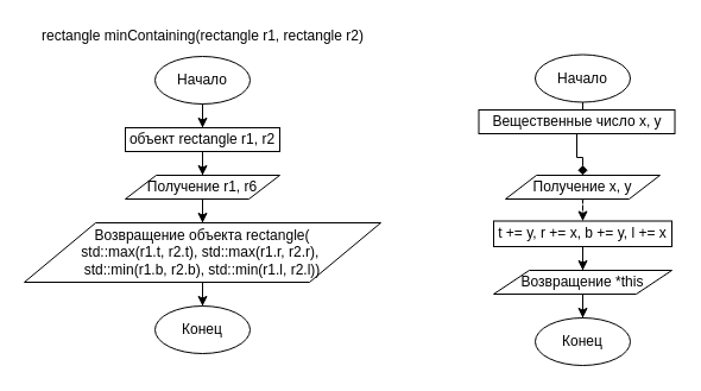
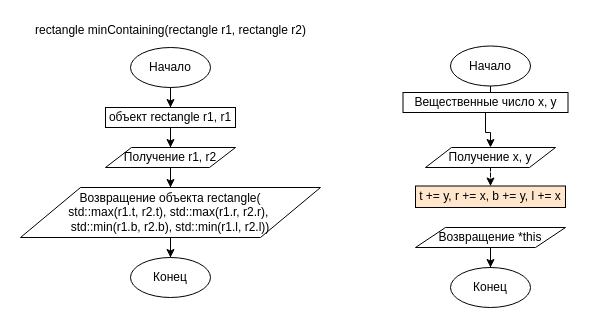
  <mxCell id="0" />
  <mxCell id="1" parent="0" />
  <mxCell id="2" style="edgeStyle=orthogonalEdgeStyle;rounded=0;orthogonalLoop=1;jettySize=auto;html=1;entryX=0.5;entryY=0;entryDx=0;entryDy=0;" edge="1" parent="1" source="3" target="5"><mxGeometry relative="1" as="geometry" /></mxCell>
  <mxCell id="3" value="Начало" style="ellipse;whiteSpace=wrap;html=1;" vertex="1" parent="1"><mxGeometry x="130" y="47" width="80" height="40" as="geometry" /></mxCell>
  <mxCell id="4" style="edgeStyle=orthogonalEdgeStyle;rounded=0;orthogonalLoop=1;jettySize=auto;html=1;" edge="1" parent="1" source="5" target="7"><mxGeometry relative="1" as="geometry" /></mxCell>
- <mxCell id="5" value="объект rectangle r1, r2" style="rounded=0;whiteSpace=wrap;html=1;" vertex="1" parent="1"><mxGeometry x="105" y="107" width="130" height="20" as="geometry" /></mxCell>
+ <mxCell id="5" value="объект rectangle r1, r1" style="rounded=0;whiteSpace=wrap;html=1;" vertex="1" parent="1"><mxGeometry x="105" y="107" width="130" height="20" as="geometry" /></mxCell>
  <mxCell id="6" style="edgeStyle=orthogonalEdgeStyle;rounded=0;orthogonalLoop=1;jettySize=auto;html=1;" edge="1" parent="1" source="7" target="9"><mxGeometry relative="1" as="geometry" /></mxCell>
- <mxCell id="7" value="Получение r1, r6" style="shape=parallelogram;perimeter=parallelogramPerimeter;whiteSpace=wrap;html=1;" vertex="1" parent="1"><mxGeometry x="105" y="147" width="130" height="20" as="geometry" /></mxCell>
+ <mxCell id="7" value="Получение r1, r2" style="shape=parallelogram;perimeter=parallelogramPerimeter;whiteSpace=wrap;html=1;" vertex="1" parent="1"><mxGeometry x="105" y="147" width="130" height="20" as="geometry" /></mxCell>
  <mxCell id="8" style="edgeStyle=orthogonalEdgeStyle;rounded=0;orthogonalLoop=1;jettySize=auto;html=1;" edge="1" parent="1" source="9" target="10"><mxGeometry relative="1" as="geometry" /></mxCell>
  <mxCell id="9" value="Возвращение объекта&amp;nbsp;&lt;span&gt;rectangle(&lt;/span&gt;&lt;div&gt;std::max(r1.t, r2.t),&amp;nbsp;&lt;span&gt;std::max(r1.r, r2.r),&amp;nbsp;&lt;/span&gt;&lt;/div&gt;&lt;div&gt;std::min(r1.b, r2.b),&amp;nbsp;&lt;span&gt;std::min(r1.l, r2.l)&lt;/span&gt;&lt;span&gt;)&lt;/span&gt;&lt;/div&gt;" style="shape=parallelogram;perimeter=parallelogramPerimeter;whiteSpace=wrap;html=1;" vertex="1" parent="1"><mxGeometry x="20" y="187" width="300" height="50" as="geometry" /></mxCell>
  <mxCell id="10" value="Конец" style="ellipse;whiteSpace=wrap;html=1;" vertex="1" parent="1"><mxGeometry x="130" y="257" width="80" height="40" as="geometry" /></mxCell>
  <mxCell id="11" value="rectangle minContaining(rectangle r1, rectangle r2)" style="text;html=1;align=center;verticalAlign=middle;resizable=0;points=[];autosize=1;" vertex="1" parent="1"><mxGeometry x="25" y="20" width="290" height="20" as="geometry" /></mxCell>
  <mxCell id="12" style="edgeStyle=orthogonalEdgeStyle;rounded=0;orthogonalLoop=1;jettySize=auto;html=1;entryX=0.5;entryY=0;entryDx=0;entryDy=0;" edge="1" parent="1" source="13" target="15"><mxGeometry relative="1" as="geometry" /></mxCell>
  <mxCell id="13" value="Начало" style="ellipse;whiteSpace=wrap;html=1;" vertex="1" parent="1"><mxGeometry x="450" y="45.5" width="80" height="40" as="geometry" /></mxCell>
- <mxCell id="14" style="edgeStyle=orthogonalEdgeStyle;rounded=0;orthogonalLoop=1;jettySize=auto;html=1;endArrow=diamond;" edge="1" parent="1" source="15" target="17"><mxGeometry relative="1" as="geometry" /></mxCell>
+ <mxCell id="14" style="edgeStyle=orthogonalEdgeStyle;rounded=0;orthogonalLoop=1;jettySize=auto;html=1;" edge="1" parent="1" source="15" target="17"><mxGeometry relative="1" as="geometry" /></mxCell>
  <mxCell id="15" value="Вещественные число x, y" style="rounded=0;whiteSpace=wrap;html=1;" vertex="1" parent="1"><mxGeometry x="402.5" y="92" width="165" height="20" as="geometry" /></mxCell>
  <mxCell id="16" style="edgeStyle=orthogonalEdgeStyle;rounded=0;orthogonalLoop=1;jettySize=auto;html=1;dashed=1;" edge="1" parent="1" source="17" target="19"><mxGeometry relative="1" as="geometry" /></mxCell>
  <mxCell id="17" value="Получение x, y" style="shape=parallelogram;perimeter=parallelogramPerimeter;whiteSpace=wrap;html=1;" vertex="1" parent="1"><mxGeometry x="425" y="147" width="130" height="20" as="geometry" /></mxCell>
- <mxCell id="18" style="edgeStyle=orthogonalEdgeStyle;rounded=0;orthogonalLoop=1;jettySize=auto;html=1;" edge="1" parent="1" source="19" target="22"><mxGeometry relative="1" as="geometry" /></mxCell>
- <mxCell id="19" value="t += y, r += x, b += y, l += x" style="rounded=0;whiteSpace=wrap;html=1;fontFamily=Helvetica;fontSize=12;fontColor=#000000;align=center;strokeColor=#000000;fillColor=#ffffff;" vertex="1" parent="1"><mxGeometry x="415" y="185.5" width="150" height="21.5" as="geometry" /></mxCell>
+ <mxCell id="19" value="t += y, r += x, b += y, l += x" style="rounded=0;whiteSpace=wrap;html=1;fontFamily=Helvetica;fontSize=12;fontColor=#000000;align=center;strokeColor=#000000;fillColor=#ffe6cc;" vertex="1" parent="1"><mxGeometry x="415" y="185.5" width="150" height="21.5" as="geometry" /></mxCell>
  <mxCell id="20" value="Конец" style="ellipse;whiteSpace=wrap;html=1;" vertex="1" parent="1"><mxGeometry x="450" y="267" width="80" height="40" as="geometry" /></mxCell>
  <mxCell id="21" style="edgeStyle=orthogonalEdgeStyle;rounded=0;orthogonalLoop=1;jettySize=auto;html=1;" edge="1" parent="1" source="22" target="20"><mxGeometry relative="1" as="geometry" /></mxCell>
  <mxCell id="22" value="Возвращение&amp;nbsp;*this" style="shape=parallelogram;perimeter=parallelogramPerimeter;whiteSpace=wrap;html=1;" vertex="1" parent="1"><mxGeometry x="415" y="227" width="150" height="20" as="geometry" /></mxCell>
